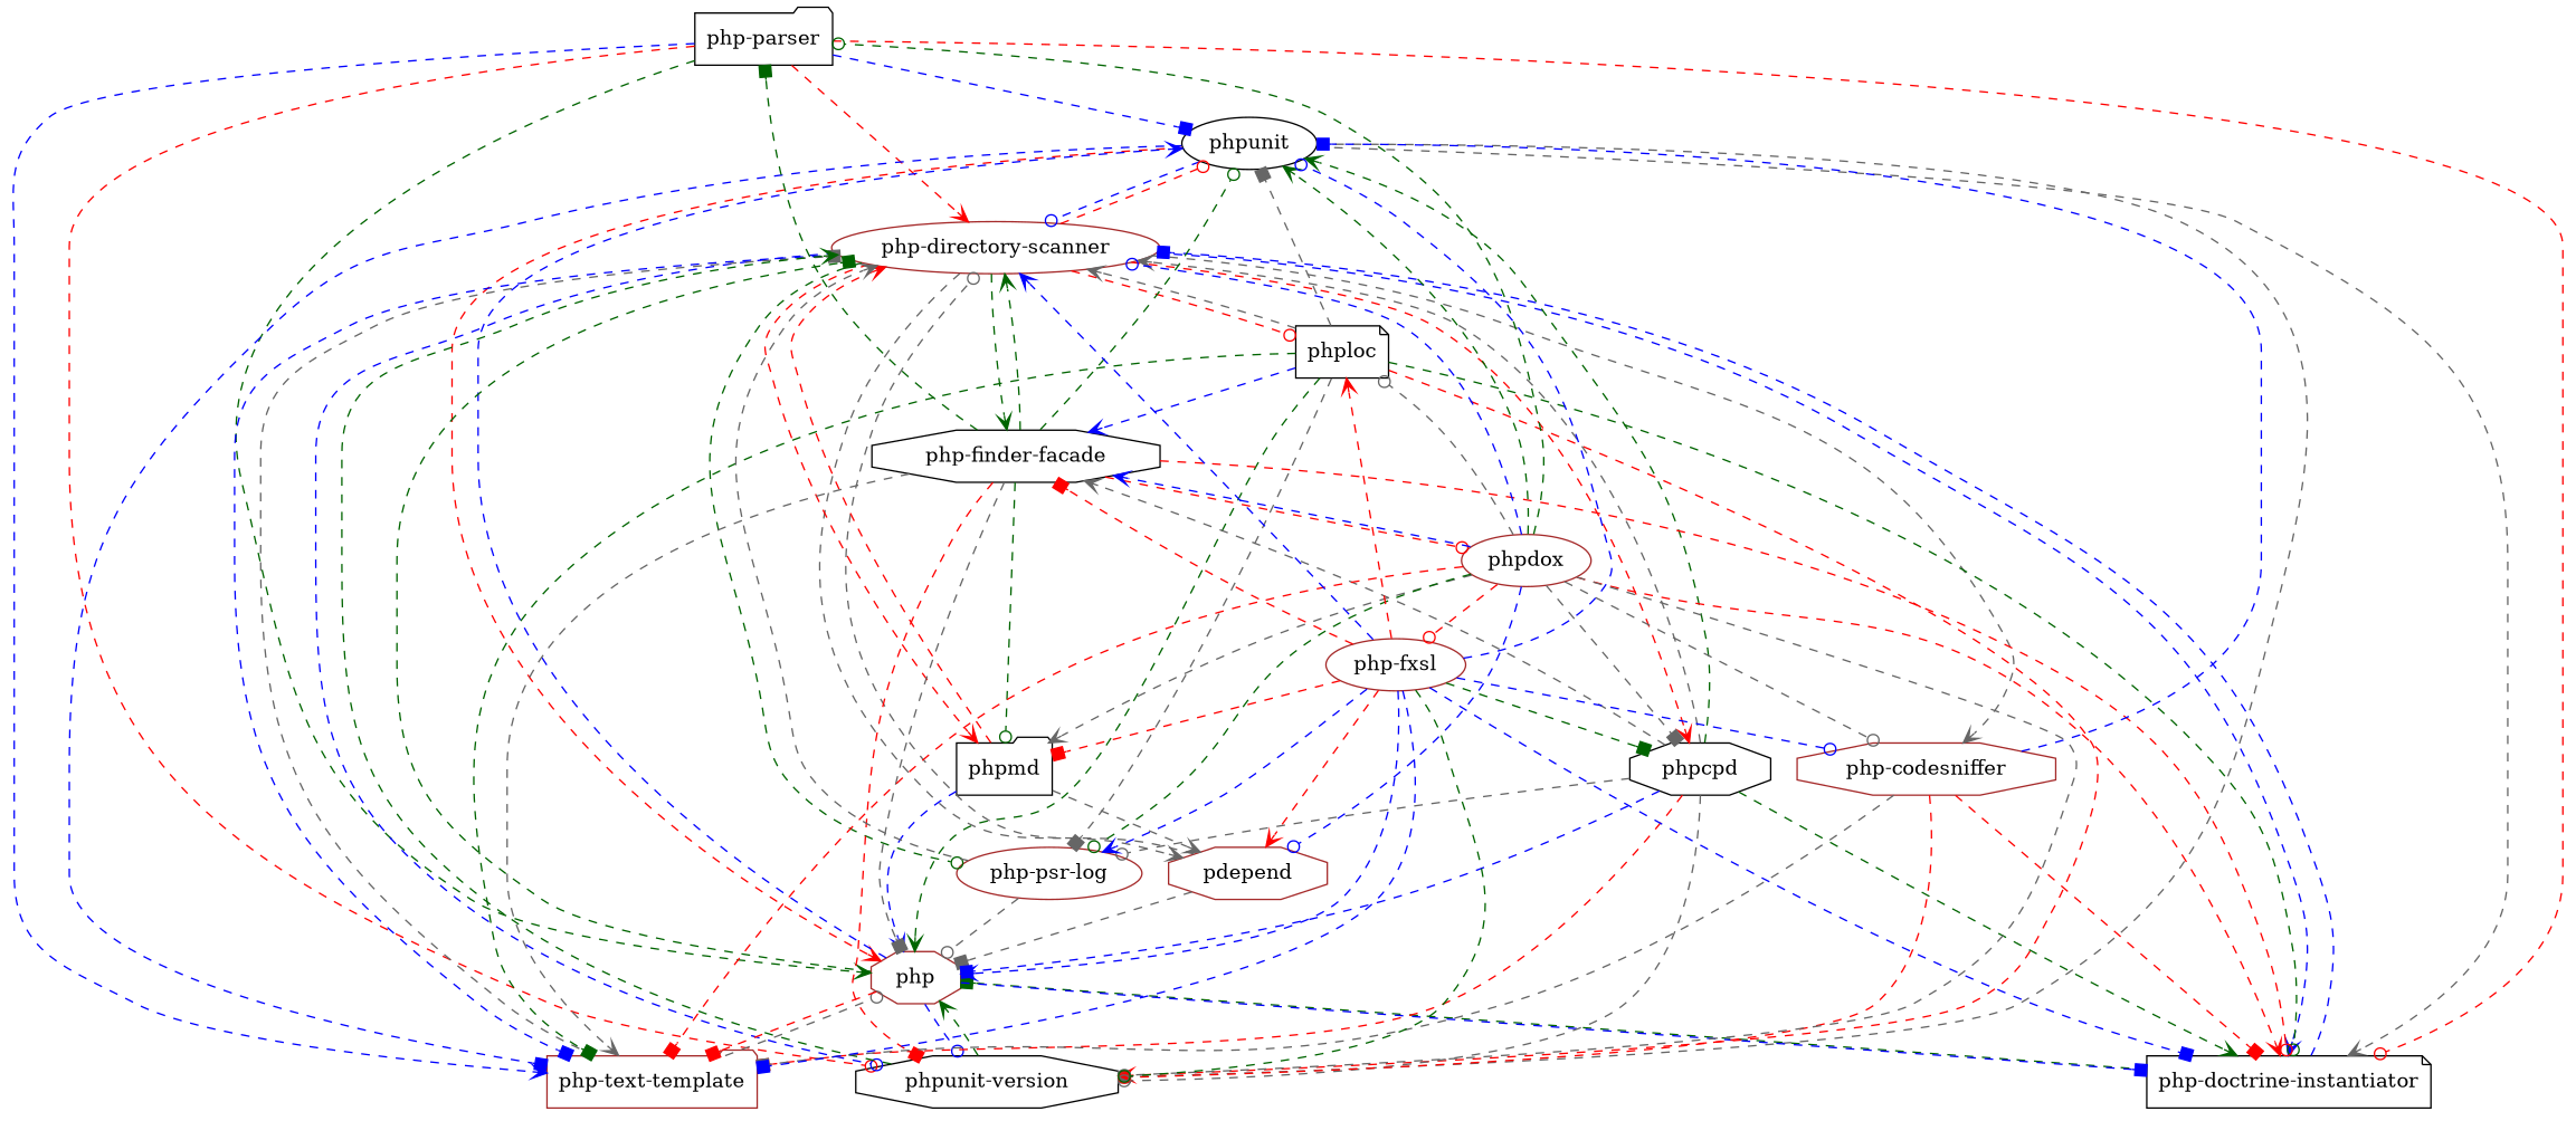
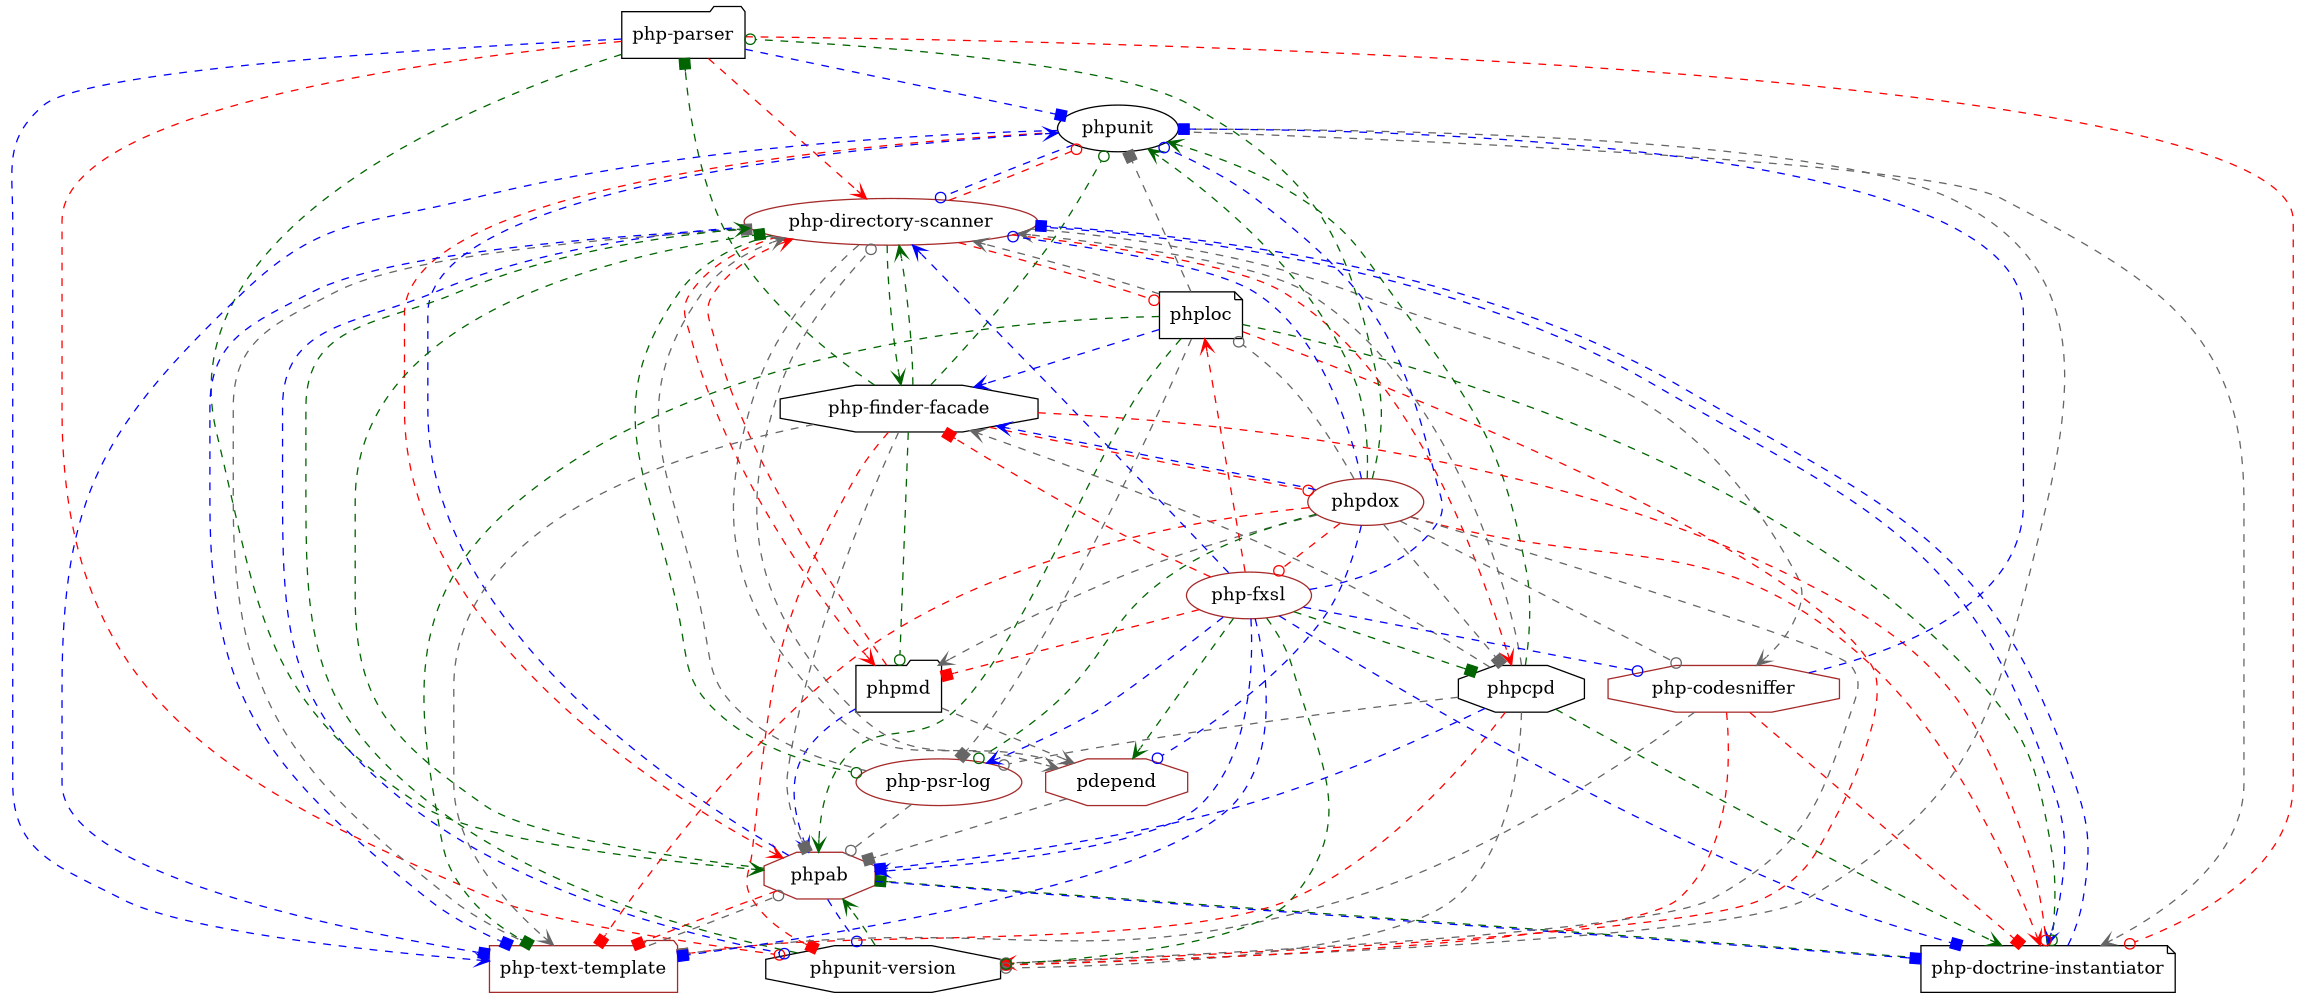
  strict digraph {
    node [color=black shape=octagon]
    edge [arrowhead=vee color=gray40 style=dashed]
    n1 [label="php-parser" shape=folder]
    n2 [label=phpunit shape=ellipse]
    n3 [color=brown label="php-directory-scanner" shape=ellipse]
    n4 [color=brown label="php-text-template" shape=folder]
    n5 [label="php-doctrine-instantiator" shape=note]
-   n6 [color=brown label=php]
+   n6 [color=brown label=phpab]
    n7 [label="phpunit-version"]
    n8 [label=phploc shape=note]
    n9 [color=brown label=pdepend]
    n10 [label=phpcpd]
    n11 [label=phpmd shape=folder]
    n12 [label="php-finder-facade"]
    n13 [color=brown label="php-codesniffer"]
    n14 [color=brown label="php-psr-log" shape=ellipse]
    n15 [color=brown label=phpdox shape=ellipse]
    n16 [color=brown label="php-fxsl" shape=ellipse]
    n1 -> n2 [arrowhead=box color=blue]
    n1 -> n3 [color=red]
    n1 -> n4 [color=blue]
    n1 -> n5 [arrowhead=odot color=red]
    n1 -> n6 [color=darkgreen]
    n1 -> n7 [arrowhead=odot color=red]
    n2 -> n3 [arrowhead=odot color=blue]
    n2 -> n4 [arrowhead=box color=blue]
    n2 -> n5
    n2 -> n6 [color=red]
    n2 -> n7 [arrowhead=box]
    n3 -> n2 [arrowhead=odot color=red]
    n3 -> n4 [arrowhead=box color=blue]
    n3 -> n5 [color=blue]
    n3 -> n7 [arrowhead=odot color=blue]
    n3 -> n8 [arrowhead=odot color=red]
    n3 -> n9
    n3 -> n10 [color=red]
    n3 -> n11 [color=red]
    n3 -> n12 [color=darkgreen]
    n3 -> n13
    n3 -> n14 [arrowhead=odot color=darkgreen]
    n4 -> n3 [arrowhead=box]
    n4 -> n6 [arrowhead=odot]
    n5 -> n3 [arrowhead=box color=blue]
    n5 -> n6 [arrowhead=box color=darkgreen]
    n6 -> n2 [color=blue]
    n6 -> n3 [arrowhead=box color=darkgreen]
    n6 -> n4 [arrowhead=box color=red]
    n6 -> n5 [arrowhead=box color=blue]
    n6 -> n7 [arrowhead=odot color=blue]
    n7 -> n3 [color=darkgreen]
    n7 -> n6 [color=darkgreen]
    n8 -> n2 [arrowhead=box]
    n8 -> n3
    n8 -> n4 [arrowhead=box color=darkgreen]
    n8 -> n5 [arrowhead=odot color=darkgreen]
    n8 -> n6 [color=darkgreen]
    n8 -> n7 [color=red]
    n8 -> n12 [color=blue]
    n8 -> n14 [arrowhead=box]
    n9 -> n3 [arrowhead=odot]
    n9 -> n6 [arrowhead=box]
    n10 -> n2 [color=darkgreen]
    n10 -> n3
    n10 -> n4 [arrowhead=box color=red]
    n10 -> n5 [color=darkgreen]
    n10 -> n6 [arrowhead=box color=blue]
    n10 -> n7 [arrowhead=odot]
    n10 -> n12
    n10 -> n14 [arrowhead=odot]
    n11 -> n3 [color=red]
    n11 -> n6 [color=blue]
    n11 -> n9
    n12 -> n1 [arrowhead=box color=darkgreen]
    n12 -> n2 [arrowhead=odot color=darkgreen]
    n12 -> n3 [color=darkgreen]
    n12 -> n4
    n12 -> n5 [arrowhead=odot color=red]
    n12 -> n6 [arrowhead=box]
    n12 -> n7 [arrowhead=box color=red]
    n12 -> n11 [arrowhead=odot color=darkgreen]
    n12 -> n15 [arrowhead=odot color=red]
    n13 -> n2 [arrowhead=box color=blue]
    n13 -> n4 [arrowhead=box]
    n13 -> n5 [arrowhead=box color=red]
    n13 -> n7 [arrowhead=odot color=red]
    n14 -> n3
    n14 -> n6 [arrowhead=odot]
    n15 -> n1 [arrowhead=odot color=darkgreen]
    n15 -> n2 [color=darkgreen]
    n15 -> n3 [arrowhead=odot color=blue]
    n15 -> n4 [arrowhead=box color=red]
    n15 -> n5 [color=red]
    n15 -> n7 [arrowhead=odot]
    n15 -> n8 [arrowhead=odot]
    n15 -> n9 [arrowhead=odot color=blue]
    n15 -> n10 [arrowhead=box]
    n15 -> n11
    n15 -> n12 [color=blue]
    n15 -> n13 [arrowhead=odot]
    n15 -> n14 [arrowhead=odot color=darkgreen]
    n15 -> n16 [arrowhead=odot color=red]
    n16 -> n2 [arrowhead=odot color=blue]
    n16 -> n3 [color=blue]
    n16 -> n4 [arrowhead=box color=blue]
    n16 -> n5 [arrowhead=box color=blue]
    n16 -> n6 [color=blue]
    n16 -> n7 [arrowhead=odot color=darkgreen]
    n16 -> n8 [color=red]
-   n16 -> n9 [color=red]
+   n16 -> n9 [color=darkgreen]
    n16 -> n10 [arrowhead=box color=darkgreen]
    n16 -> n11 [arrowhead=box color=red]
    n16 -> n12 [arrowhead=box color=red]
    n16 -> n13 [arrowhead=odot color=blue]
    n16 -> n14 [color=blue]
  }
